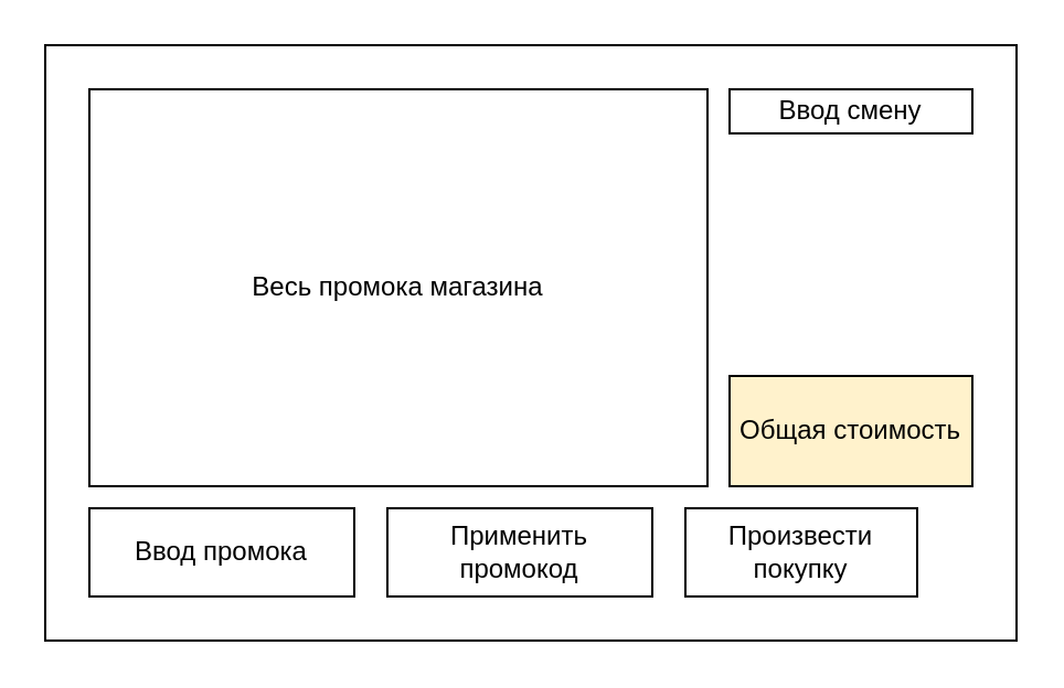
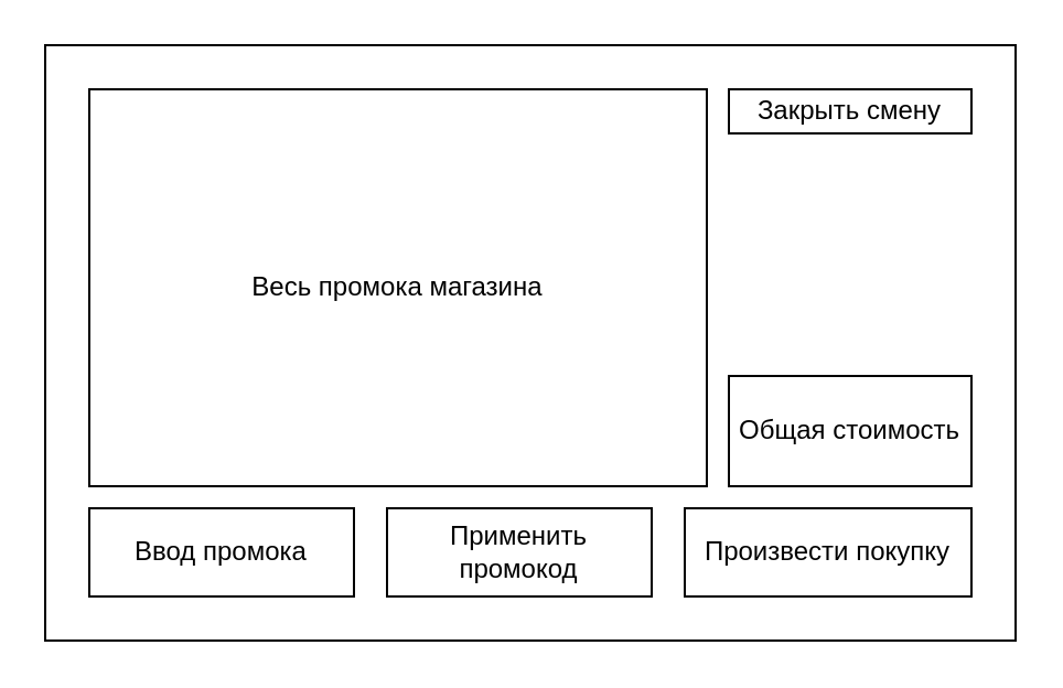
  <mxCell id="0" />
  <mxCell id="1" parent="0" />
  <mxCell id="2" value="" style="rounded=0;whiteSpace=wrap;html=1;" vertex="1" parent="1"><mxGeometry x="20" y="20" width="440" height="270" as="geometry" /></mxCell>
  <mxCell id="3" value="Весь промока магазина" style="rounded=0;whiteSpace=wrap;html=1;" vertex="1" parent="1"><mxGeometry x="40" y="40" width="280" height="180" as="geometry" /></mxCell>
- <mxCell id="4" value="Общая стоимость" style="rounded=0;whiteSpace=wrap;html=1;fillColor=#fff2cc;" vertex="1" parent="1"><mxGeometry x="330" y="170" width="110" height="50" as="geometry" /></mxCell>
+ <mxCell id="4" value="Общая стоимость" style="rounded=0;whiteSpace=wrap;html=1;" vertex="1" parent="1"><mxGeometry x="330" y="170" width="110" height="50" as="geometry" /></mxCell>
  <mxCell id="5" value="Ввод промока" style="rounded=0;whiteSpace=wrap;html=1;" vertex="1" parent="1"><mxGeometry x="40" y="230" width="120" height="40" as="geometry" /></mxCell>
  <mxCell id="6" value="Применить промокод" style="rounded=0;whiteSpace=wrap;html=1;" vertex="1" parent="1"><mxGeometry x="175" y="230" width="120" height="40" as="geometry" /></mxCell>
- <mxCell id="7" value="Произвести покупку" style="rounded=0;whiteSpace=wrap;html=1;" vertex="1" parent="1"><mxGeometry x="310" y="230" width="105" height="40" as="geometry" /></mxCell>
- <mxCell id="8" value="Ввод смену" style="rounded=0;whiteSpace=wrap;html=1;" vertex="1" parent="1"><mxGeometry x="330" y="40" width="110" height="20" as="geometry" /></mxCell>
+ <mxCell id="7" value="Произвести покупку" style="rounded=0;whiteSpace=wrap;html=1;" vertex="1" parent="1"><mxGeometry x="310" y="230" width="130" height="40" as="geometry" /></mxCell>
+ <mxCell id="8" value="Закрыть смену" style="rounded=0;whiteSpace=wrap;html=1;" vertex="1" parent="1"><mxGeometry x="330" y="40" width="110" height="20" as="geometry" /></mxCell>
